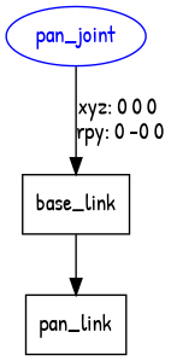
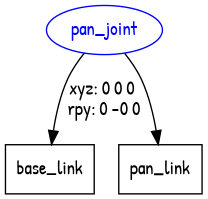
  digraph {
    fontname="Patrick Hand"
    node [fontname="Patrick Hand" shape=box]
    edge [fontname="Patrick Hand"]
    n1 [label=base_link]
    pan_joint [color=blue fontcolor=blue shape=ellipse]
    n3 [label=pan_link]
    pan_joint -> n1 [label="xyz: 0 0 0 \nrpy: 0 -0 0"]
-   n1 -> n3
+   pan_joint -> n3
  }
